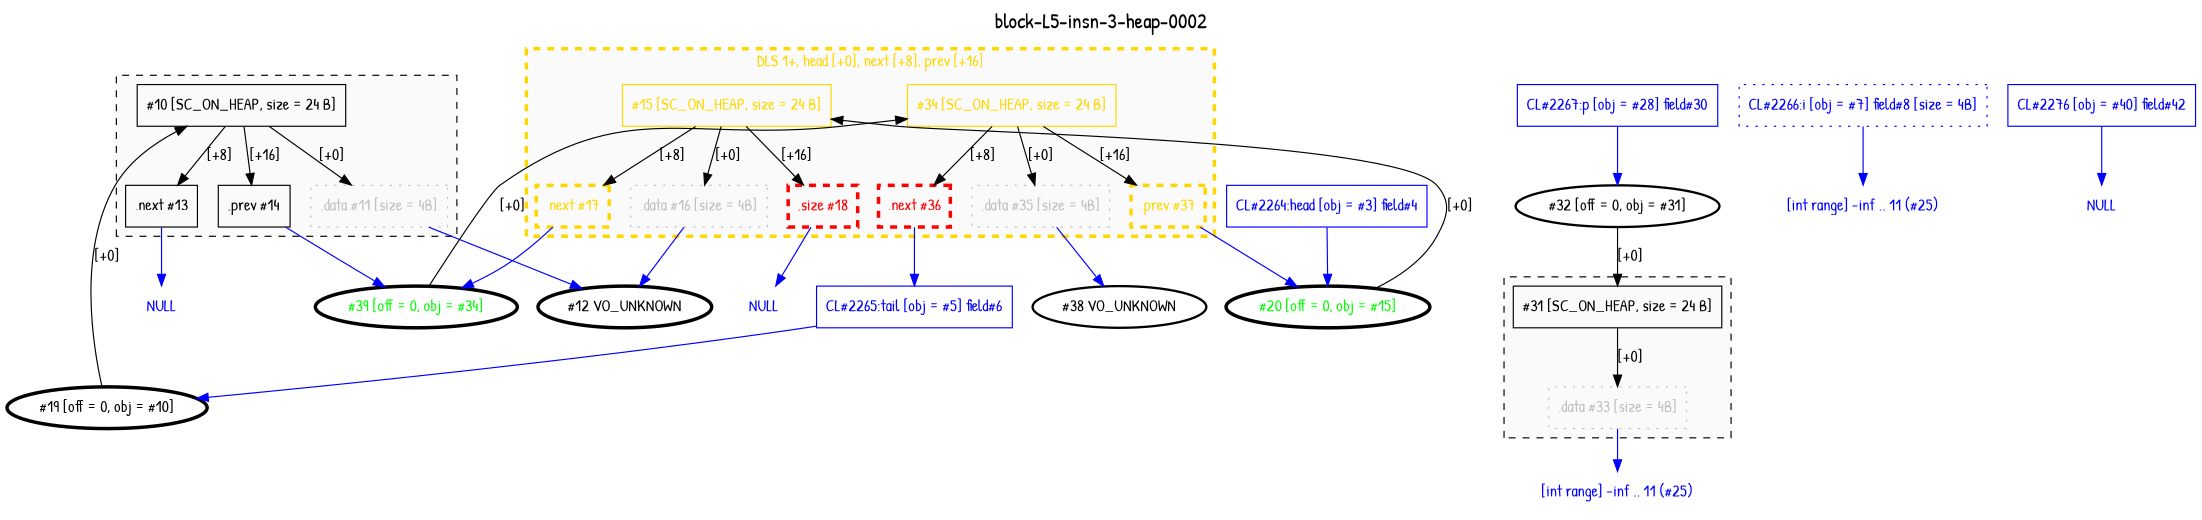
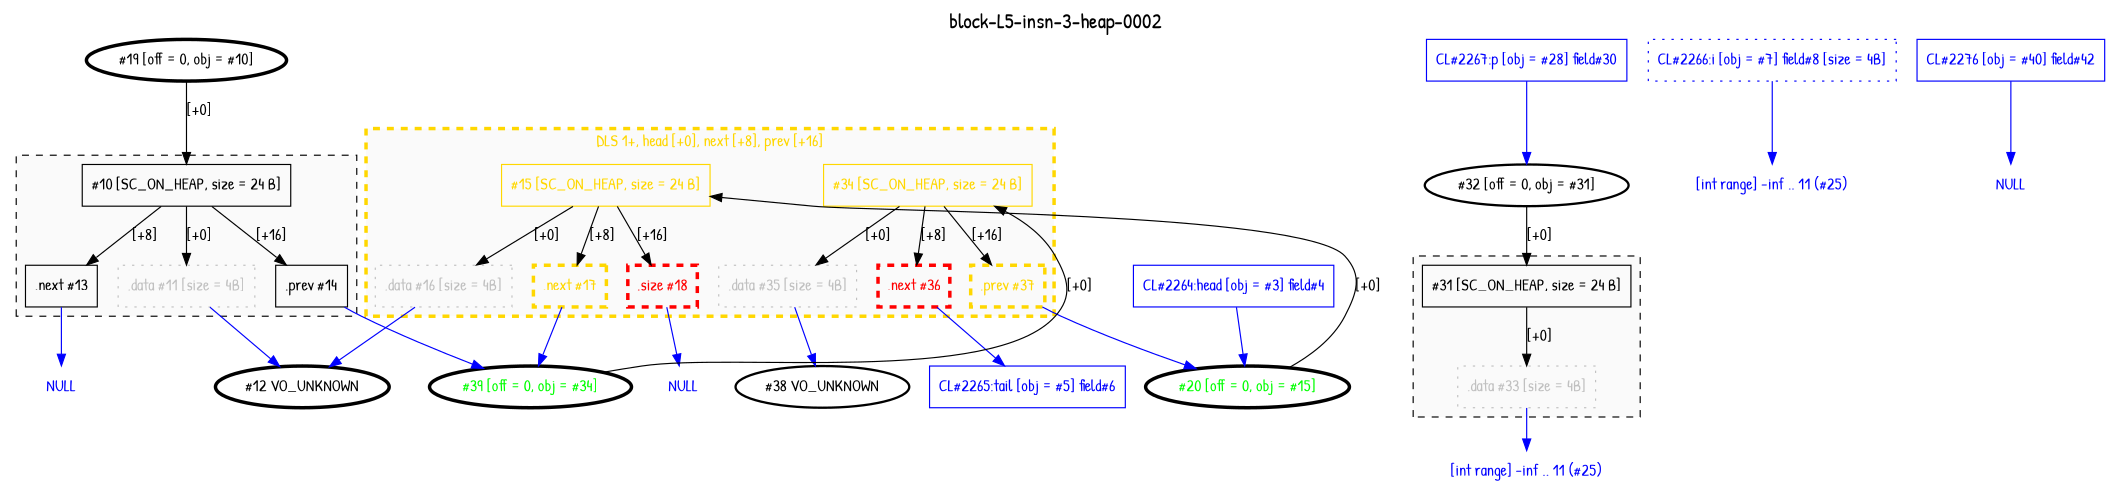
  digraph {
    clusterrank=local
    fontname="Patrick Hand"
    label=<<FONT POINT-SIZE="18">block-L5-insn-3-heap-0002</FONT>>
    labelloc=t
    node [fontcolor=blue fontname="Patrick Hand" shape=box]
    edge [color=blue fontcolor=blue fontname="Patrick Hand"]
    n1 [color=black fontcolor=black label="#10 [SC_ON_HEAP, size = 24 B]"]
    n2 [color=gray fontcolor=gray label=".data #11 [size = 4B]" style=dotted]
    n3 [color=black fontcolor=black label=".next #13"]
    n4 [color=black fontcolor=black label=".prev #14"]
    n5 [color=black fontcolor=black label="#31 [SC_ON_HEAP, size = 24 B]"]
    n6 [color=gray fontcolor=gray label=".data #33 [size = 4B]" style=dotted]
    n7 [color=gold fontcolor=gold label="#34 [SC_ON_HEAP, size = 24 B]"]
    n8 [color=gray fontcolor=gray label=".data #35 [size = 4B]" style=dotted]
    n9 [color=red fontcolor=red label=".next #36" penwidth=3.0 style=dashed]
    n10 [color=gold fontcolor=gold label=".prev #37" penwidth=3.0 style=dashed]
    n11 [color=gold fontcolor=gold label="#15 [SC_ON_HEAP, size = 24 B]"]
    n12 [color=gray fontcolor=gray label=".data #16 [size = 4B]" style=dotted]
    n13 [color=gold fontcolor=gold label=".next #17" penwidth=3.0 style=dashed]
    n14 [color=red fontcolor=red label=".size #18" penwidth=3.0 style=dashed]
    n15 [fontcolor=black label="#12 VO_UNKNOWN" penwidth=3 shape=ellipse]
    n16 [label=NULL shape=plaintext]
    n17 [fontcolor=green label="#39 [off = 0, obj = #34]" penwidth=3 shape=ellipse]
    n18 [label="[int range] -inf .. 11 (#25)" shape=plaintext]
    n19 [fontcolor=black label="#38 VO_UNKNOWN" penwidth=2 shape=ellipse]
    n20 [color=blue label="CL#2265:tail [obj = #5] field#6"]
    n21 [fontcolor=green label="#20 [off = 0, obj = #15]" penwidth=3 shape=ellipse]
    n22 [label=NULL shape=plaintext]
    n23 [color=blue label="CL#2264:head [obj = #3] field#4"]
    n24 [fontcolor=black label="#19 [off = 0, obj = #10]" penwidth=3 shape=ellipse]
    n25 [color=blue label="CL#2266:i [obj = #7] field#8 [size = 4B]" style=dotted]
    n26 [label="[int range] -inf .. 11 (#25)" shape=plaintext]
    n27 [color=blue label="CL#2267:p [obj = #28] field#30"]
    n28 [fontcolor=black label="#32 [off = 0, obj = #31]" penwidth=2 shape=ellipse]
    n29 [color=blue label="CL#2276 [obj = #40] field#42"]
    n30 [label=NULL shape=plaintext]
    subgraph cluster_1 {
      bgcolor=gray98
      color=black
      fontcolor=black
      label=""
      penwidth=1.0
      rank=same
      style=dashed
      n1
      n2
      n3
      n4
    }
    subgraph cluster_2 {
      bgcolor=gray98
      color=black
      fontcolor=black
      label=""
      penwidth=1.0
      rank=same
      style=dashed
      n5
      n6
    }
    subgraph cluster_3 {
      bgcolor=gray98
      color=gold
      fontcolor=gold
      label="DLS 1+, head [+0], next [+8], prev [+16]"
      penwidth=3.0
      rank=same
      style=dashed
      n7
      n8
      n9
      n10
      n11
      n12
      n13
      n14
    }
    n1 -> n2 [color=black fontcolor=black label="[+0]"]
    n1 -> n3 [color=black fontcolor=black label="[+8]"]
    n1 -> n4 [color=black fontcolor=black label="[+16]"]
    n2 -> n15
    n3 -> n16
    n4 -> n17
    n5 -> n6 [color=black fontcolor=black label="[+0]"]
    n6 -> n18
    n7 -> n8 [color=black fontcolor=black label="[+0]"]
    n7 -> n9 [color=black fontcolor=black label="[+8]"]
    n7 -> n10 [color=black fontcolor=black label="[+16]"]
    n8 -> n19
    n9 -> n20
    n10 -> n21
    n11 -> n12 [color=black fontcolor=black label="[+0]"]
    n11 -> n13 [color=black fontcolor=black label="[+8]"]
    n11 -> n14 [color=black fontcolor=black label="[+16]"]
    n12 -> n15
    n13 -> n17
    n14 -> n22
    n17 -> n7 [color=black fontcolor=black label="[+0]"]
-   n20 -> n24
    n21 -> n11 [color=black fontcolor=black label="[+0]"]
    n23 -> n21
    n24 -> n1 [color=black fontcolor=black label="[+0]"]
    n25 -> n26
    n27 -> n28
    n28 -> n5 [color=black fontcolor=black label="[+0]"]
    n29 -> n30
  }
